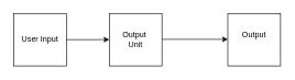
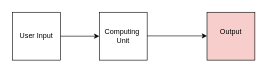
  <mxCell id="0" />
  <mxCell id="1" parent="0" />
  <mxCell id="2" value="User Input" style="whiteSpace=wrap;html=1;aspect=fixed;" vertex="1" parent="1"><mxGeometry x="20" y="20" width="80" height="80" as="geometry" /></mxCell>
  <mxCell id="3" value="" style="endArrow=classic;html=1;rounded=0;" edge="1" parent="1" source="2"><mxGeometry relative="1" as="geometry"><mxPoint x="65" y="60" as="sourcePoint" /><mxPoint x="165" y="60" as="targetPoint" /></mxGeometry></mxCell>
- <mxCell id="4" value="Output&amp;nbsp;&lt;div&gt;Unit&lt;/div&gt;" style="whiteSpace=wrap;html=1;aspect=fixed;" vertex="1" parent="1"><mxGeometry x="165" y="20" width="80" height="80" as="geometry" /></mxCell>
+ <mxCell id="4" value="Computing&amp;nbsp;&lt;div&gt;Unit&lt;/div&gt;" style="whiteSpace=wrap;html=1;aspect=fixed;" vertex="1" parent="1"><mxGeometry x="165" y="20" width="80" height="80" as="geometry" /></mxCell>
  <mxCell id="5" value="" style="endArrow=classic;html=1;rounded=0;" edge="1" parent="1"><mxGeometry relative="1" as="geometry"><mxPoint x="245" y="59.5" as="sourcePoint" /><mxPoint x="345" y="59.5" as="targetPoint" /></mxGeometry></mxCell>
- <mxCell id="6" value="Output&lt;div&gt;&lt;br&gt;&lt;/div&gt;" style="whiteSpace=wrap;html=1;aspect=fixed;align=center;" vertex="1" parent="1"><mxGeometry x="345" y="20" width="80" height="80" as="geometry" /></mxCell>
+ <mxCell id="6" value="Output&lt;div&gt;&lt;br&gt;&lt;/div&gt;" style="whiteSpace=wrap;html=1;aspect=fixed;align=center;fillColor=#f8cecc;" vertex="1" parent="1"><mxGeometry x="345" y="20" width="80" height="80" as="geometry" /></mxCell>
